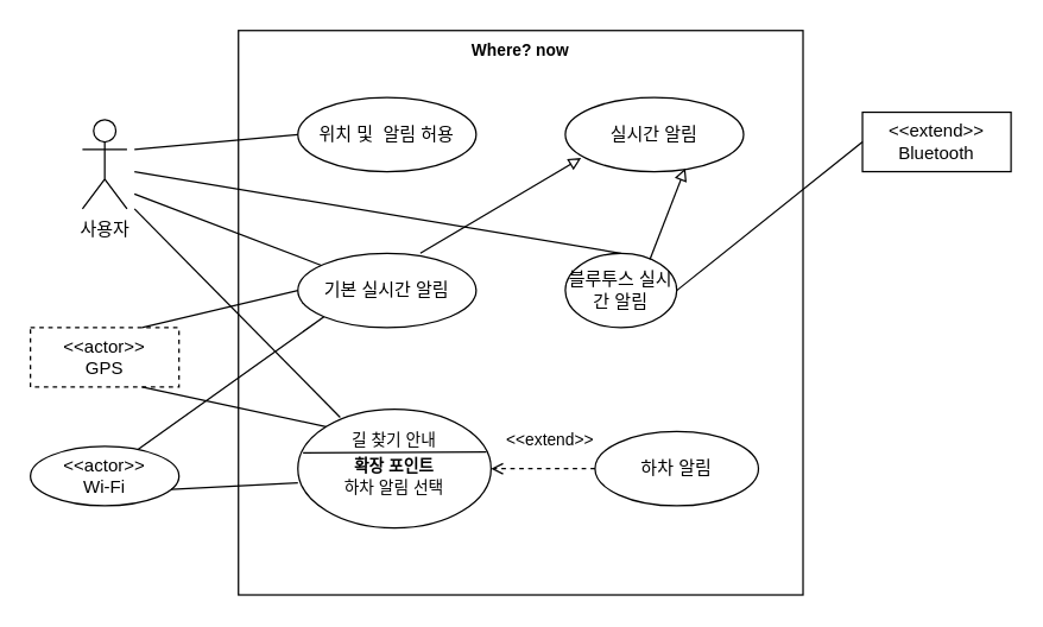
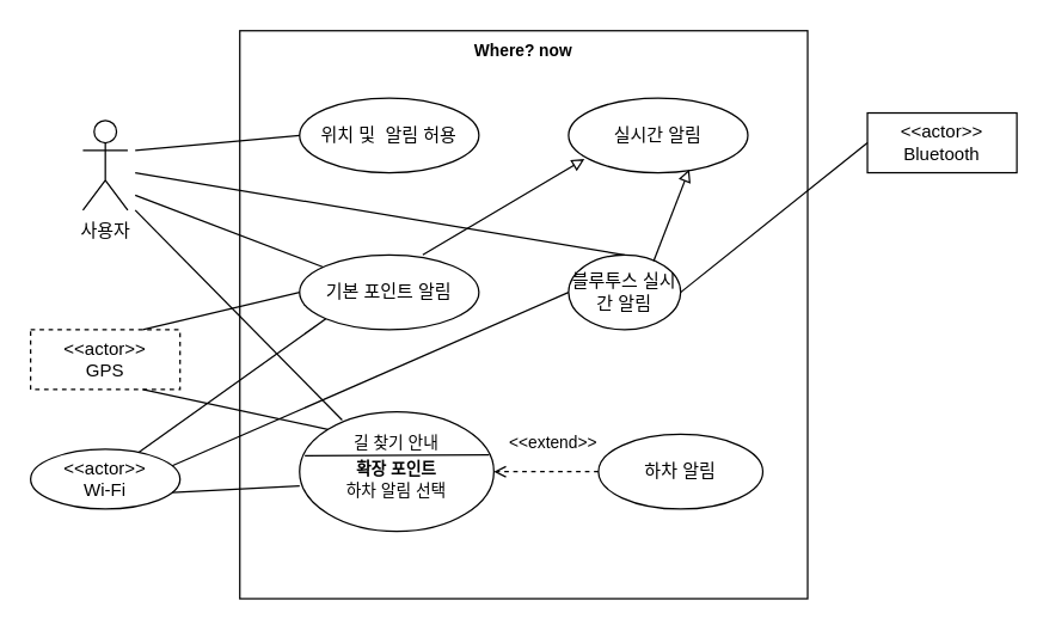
  <mxCell id="0" />
  <mxCell id="1" parent="0" />
  <mxCell id="2" value="" style="whiteSpace=wrap;html=1;aspect=fixed;" parent="1" vertex="1"><mxGeometry x="160" y="20" width="380" height="380" as="geometry" /></mxCell>
  <mxCell id="3" value="사용자" style="shape=umlActor;verticalLabelPosition=bottom;verticalAlign=top;html=1;outlineConnect=0;" parent="1" vertex="1"><mxGeometry x="55" y="80" width="30" height="60" as="geometry" /></mxCell>
- <mxCell id="4" value="&amp;lt;&amp;lt;extend&amp;gt;&amp;gt;&lt;br&gt;Bluetooth" style="rounded=0;whiteSpace=wrap;html=1;" parent="1" vertex="1"><mxGeometry x="580" y="75" width="100" height="40" as="geometry" /></mxCell>
+ <mxCell id="4" value="&amp;lt;&amp;lt;actor&amp;gt;&amp;gt;&lt;br&gt;Bluetooth" style="rounded=0;whiteSpace=wrap;html=1;" parent="1" vertex="1"><mxGeometry x="580" y="75" width="100" height="40" as="geometry" /></mxCell>
  <mxCell id="5" value="&amp;lt;&amp;lt;actor&amp;gt;&amp;gt;&lt;br&gt;Wi-Fi" style="ellipse;whiteSpace=wrap;html=1;" parent="1" vertex="1"><mxGeometry x="20" y="300" width="100" height="40" as="geometry" /></mxCell>
  <mxCell id="6" value="&amp;lt;&amp;lt;actor&amp;gt;&amp;gt;&lt;br&gt;GPS" style="rounded=0;whiteSpace=wrap;html=1;dashed=1;" parent="1" vertex="1"><mxGeometry x="20" y="220" width="100" height="40" as="geometry" /></mxCell>
  <mxCell id="7" value="위치 및&amp;nbsp; 알림 허용" style="ellipse;whiteSpace=wrap;html=1;" parent="1" vertex="1"><mxGeometry x="200" y="65" width="120" height="50" as="geometry" /></mxCell>
- <mxCell id="8" value="기본 실시간 알림" style="ellipse;whiteSpace=wrap;html=1;" parent="1" vertex="1"><mxGeometry x="200" y="170" width="120" height="50" as="geometry" /></mxCell>
+ <mxCell id="8" value="기본 포인트 알림" style="ellipse;whiteSpace=wrap;html=1;" parent="1" vertex="1"><mxGeometry x="200" y="170" width="120" height="50" as="geometry" /></mxCell>
  <mxCell id="9" value="블루투스 실시간 알림" style="ellipse;whiteSpace=wrap;html=1;" parent="1" vertex="1"><mxGeometry x="380" y="170" width="75" height="50" as="geometry" /></mxCell>
  <mxCell id="10" value="" style="ellipse;whiteSpace=wrap;html=1;" parent="1" vertex="1"><mxGeometry x="200" y="275" width="130" height="80" as="geometry" /></mxCell>
  <mxCell id="11" value="" style="endArrow=none;html=1;rounded=0;entryX=0;entryY=0.5;entryDx=0;entryDy=0;" parent="1" target="7" edge="1"><mxGeometry width="50" height="50" relative="1" as="geometry"><mxPoint x="90" y="100" as="sourcePoint" /><mxPoint x="140" y="50" as="targetPoint" /></mxGeometry></mxCell>
  <mxCell id="12" value="" style="endArrow=none;html=1;rounded=0;entryX=0.219;entryY=0.068;entryDx=0;entryDy=0;entryPerimeter=0;" parent="1" target="10" edge="1"><mxGeometry width="50" height="50" relative="1" as="geometry"><mxPoint x="90" y="140" as="sourcePoint" /><mxPoint x="220" y="290" as="targetPoint" /></mxGeometry></mxCell>
  <mxCell id="13" value="실시간 알림" style="ellipse;whiteSpace=wrap;html=1;" parent="1" vertex="1"><mxGeometry x="380" y="65" width="120" height="50" as="geometry" /></mxCell>
  <mxCell id="14" value="" style="endArrow=block;html=1;rounded=0;exitX=0.687;exitY=-0.001;exitDx=0;exitDy=0;endFill=0;entryX=0.089;entryY=0.816;entryDx=0;entryDy=0;entryPerimeter=0;exitPerimeter=0;" parent="1" source="8" target="13" edge="1"><mxGeometry width="50" height="50" relative="1" as="geometry"><mxPoint x="330" y="190" as="sourcePoint" /><mxPoint x="310" y="200" as="targetPoint" /><Array as="points" /></mxGeometry></mxCell>
  <mxCell id="15" value="" style="endArrow=block;html=1;rounded=0;entryX=0.673;entryY=0.954;entryDx=0;entryDy=0;exitX=0.759;exitY=0.081;exitDx=0;exitDy=0;endFill=0;exitPerimeter=0;entryPerimeter=0;" parent="1" source="9" target="13" edge="1"><mxGeometry width="50" height="50" relative="1" as="geometry"><mxPoint x="320" y="310" as="sourcePoint" /><mxPoint x="370" y="260" as="targetPoint" /></mxGeometry></mxCell>
  <mxCell id="16" value="" style="endArrow=none;html=1;rounded=0;exitX=0;exitY=0.5;exitDx=0;exitDy=0;entryX=0.75;entryY=0;entryDx=0;entryDy=0;" parent="1" source="8" target="6" edge="1"><mxGeometry width="50" height="50" relative="1" as="geometry"><mxPoint x="530" y="190" as="sourcePoint" /><mxPoint x="580" y="140" as="targetPoint" /></mxGeometry></mxCell>
  <mxCell id="17" value="" style="endArrow=none;html=1;rounded=0;entryX=0.75;entryY=0;entryDx=0;entryDy=0;exitX=0;exitY=1;exitDx=0;exitDy=0;" parent="1" source="8" target="5" edge="1"><mxGeometry width="50" height="50" relative="1" as="geometry"><mxPoint x="500" y="250" as="sourcePoint" /><mxPoint x="550" y="200" as="targetPoint" /></mxGeometry></mxCell>
  <mxCell id="18" value="" style="endArrow=none;html=1;rounded=0;entryX=0;entryY=0.5;entryDx=0;entryDy=0;exitX=1;exitY=0.5;exitDx=0;exitDy=0;" parent="1" source="9" target="4" edge="1"><mxGeometry width="50" height="50" relative="1" as="geometry"><mxPoint x="470" y="380" as="sourcePoint" /><mxPoint x="520" y="330" as="targetPoint" /></mxGeometry></mxCell>
  <mxCell id="19" value="" style="endArrow=none;html=1;rounded=0;entryX=0.75;entryY=1;entryDx=0;entryDy=0;exitX=0;exitY=0;exitDx=0;exitDy=0;" parent="1" source="10" target="6" edge="1"><mxGeometry width="50" height="50" relative="1" as="geometry"><mxPoint x="300" y="300" as="sourcePoint" /><mxPoint x="520" y="285" as="targetPoint" /></mxGeometry></mxCell>
  <mxCell id="20" value="" style="endArrow=none;html=1;rounded=0;entryX=1;entryY=0.75;entryDx=0;entryDy=0;exitX=0;exitY=0.619;exitDx=0;exitDy=0;exitPerimeter=0;" parent="1" source="10" target="5" edge="1"><mxGeometry width="50" height="50" relative="1" as="geometry"><mxPoint x="500" y="320" as="sourcePoint" /><mxPoint x="465" y="270" as="targetPoint" /></mxGeometry></mxCell>
  <mxCell id="21" value="" style="endArrow=none;html=1;rounded=0;entryX=0.5;entryY=0;entryDx=0;entryDy=0;" parent="1" target="9" edge="1"><mxGeometry width="50" height="50" relative="1" as="geometry"><mxPoint x="90" y="115" as="sourcePoint" /><mxPoint x="140" y="65" as="targetPoint" /></mxGeometry></mxCell>
  <mxCell id="22" value="" style="endArrow=none;html=1;rounded=0;" parent="1" target="8" edge="1"><mxGeometry width="50" height="50" relative="1" as="geometry"><mxPoint x="90" y="130" as="sourcePoint" /><mxPoint x="140" y="80" as="targetPoint" /><Array as="points" /></mxGeometry></mxCell>
  <mxCell id="23" value="하차 알림" style="ellipse;whiteSpace=wrap;html=1;" parent="1" vertex="1"><mxGeometry x="400" y="290" width="110" height="50" as="geometry" /></mxCell>
  <mxCell id="24" value="" style="endArrow=open;html=1;rounded=0;exitX=0;exitY=0.5;exitDx=0;exitDy=0;entryX=1;entryY=0.5;entryDx=0;entryDy=0;dashed=1;endFill=0;" parent="1" source="23" target="10" edge="1"><mxGeometry width="50" height="50" relative="1" as="geometry"><mxPoint x="354" y="290" as="sourcePoint" /><mxPoint x="404" y="240" as="targetPoint" /></mxGeometry></mxCell>
  <mxCell id="25" value="&lt;&lt;extend&gt;&gt;" style="text;align=center;fontStyle=0;verticalAlign=middle;spacingLeft=3;spacingRight=3;strokeColor=none;rotatable=0;points=[[0,0.5],[1,0.5]];portConstraint=eastwest;fontSize=11;" parent="1" vertex="1"><mxGeometry x="340" y="290" width="60" height="10" as="geometry" /></mxCell>
  <mxCell id="26" value="Where? now" style="text;align=center;fontStyle=1;verticalAlign=middle;spacingLeft=3;spacingRight=3;strokeColor=none;rotatable=0;points=[[0,0.5],[1,0.5]];portConstraint=eastwest;fontSize=11;" parent="1" vertex="1"><mxGeometry x="310" y="20" width="80" height="26" as="geometry" /></mxCell>
  <mxCell id="27" value="" style="endArrow=none;html=1;rounded=0;fontSize=11;exitX=0.027;exitY=0.368;exitDx=0;exitDy=0;exitPerimeter=0;entryX=0.976;entryY=0.359;entryDx=0;entryDy=0;entryPerimeter=0;" parent="1" source="10" target="10" edge="1"><mxGeometry width="50" height="50" relative="1" as="geometry"><mxPoint x="350" y="240" as="sourcePoint" /><mxPoint x="330" y="304" as="targetPoint" /></mxGeometry></mxCell>
  <mxCell id="28" value="길 찾기 안내" style="text;align=center;fontStyle=0;verticalAlign=middle;spacingLeft=3;spacingRight=3;strokeColor=none;rotatable=0;points=[[0,0.5],[1,0.5]];portConstraint=eastwest;fontSize=11;" parent="1" vertex="1"><mxGeometry x="225" y="282" width="80" height="26" as="geometry" /></mxCell>
  <mxCell id="29" value="확장 포인트" style="text;align=center;fontStyle=1;verticalAlign=middle;spacingLeft=3;spacingRight=3;strokeColor=none;rotatable=0;points=[[0,0.5],[1,0.5]];portConstraint=eastwest;fontSize=11;" parent="1" vertex="1"><mxGeometry x="225" y="300" width="80" height="26" as="geometry" /></mxCell>
  <mxCell id="30" value="하차 알림 선택" style="text;align=center;fontStyle=0;verticalAlign=middle;spacingLeft=3;spacingRight=3;strokeColor=none;rotatable=0;points=[[0,0.5],[1,0.5]];portConstraint=eastwest;fontSize=11;" parent="1" vertex="1"><mxGeometry x="225" y="314" width="80" height="26" as="geometry" /></mxCell>
+ <mxCell id="31" value="" style="endArrow=none;html=1;rounded=0;entryX=1;entryY=0.25;entryDx=0;entryDy=0;exitX=0;exitY=0.5;exitDx=0;exitDy=0;" parent="1" source="9" target="5" edge="1"><mxGeometry width="50" height="50" relative="1" as="geometry"><mxPoint x="380" y="320" as="sourcePoint" /><mxPoint x="430" y="270" as="targetPoint" /></mxGeometry></mxCell>
